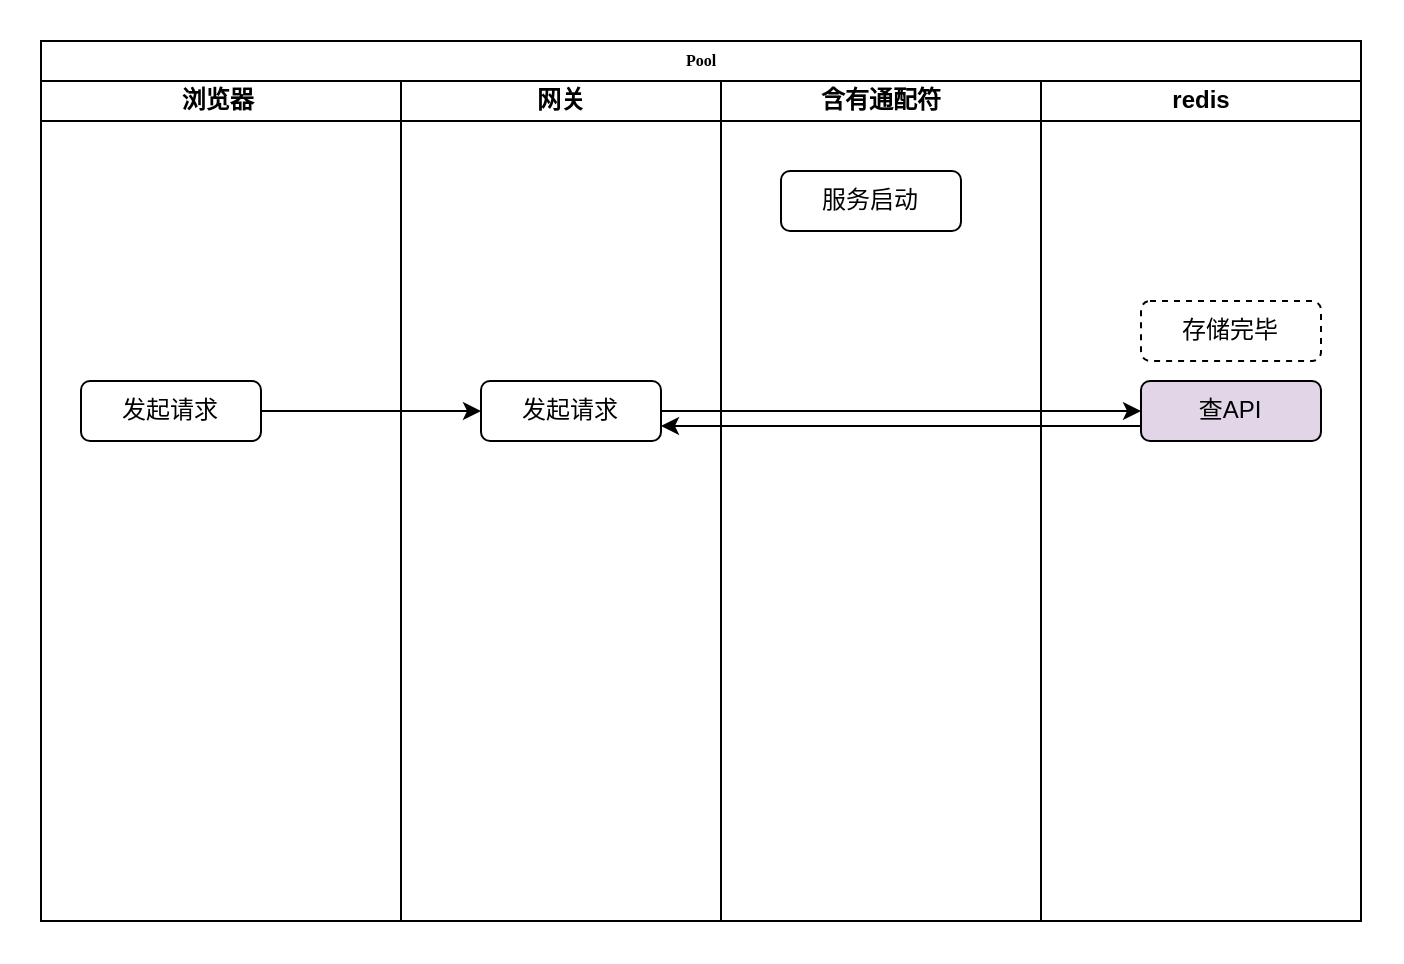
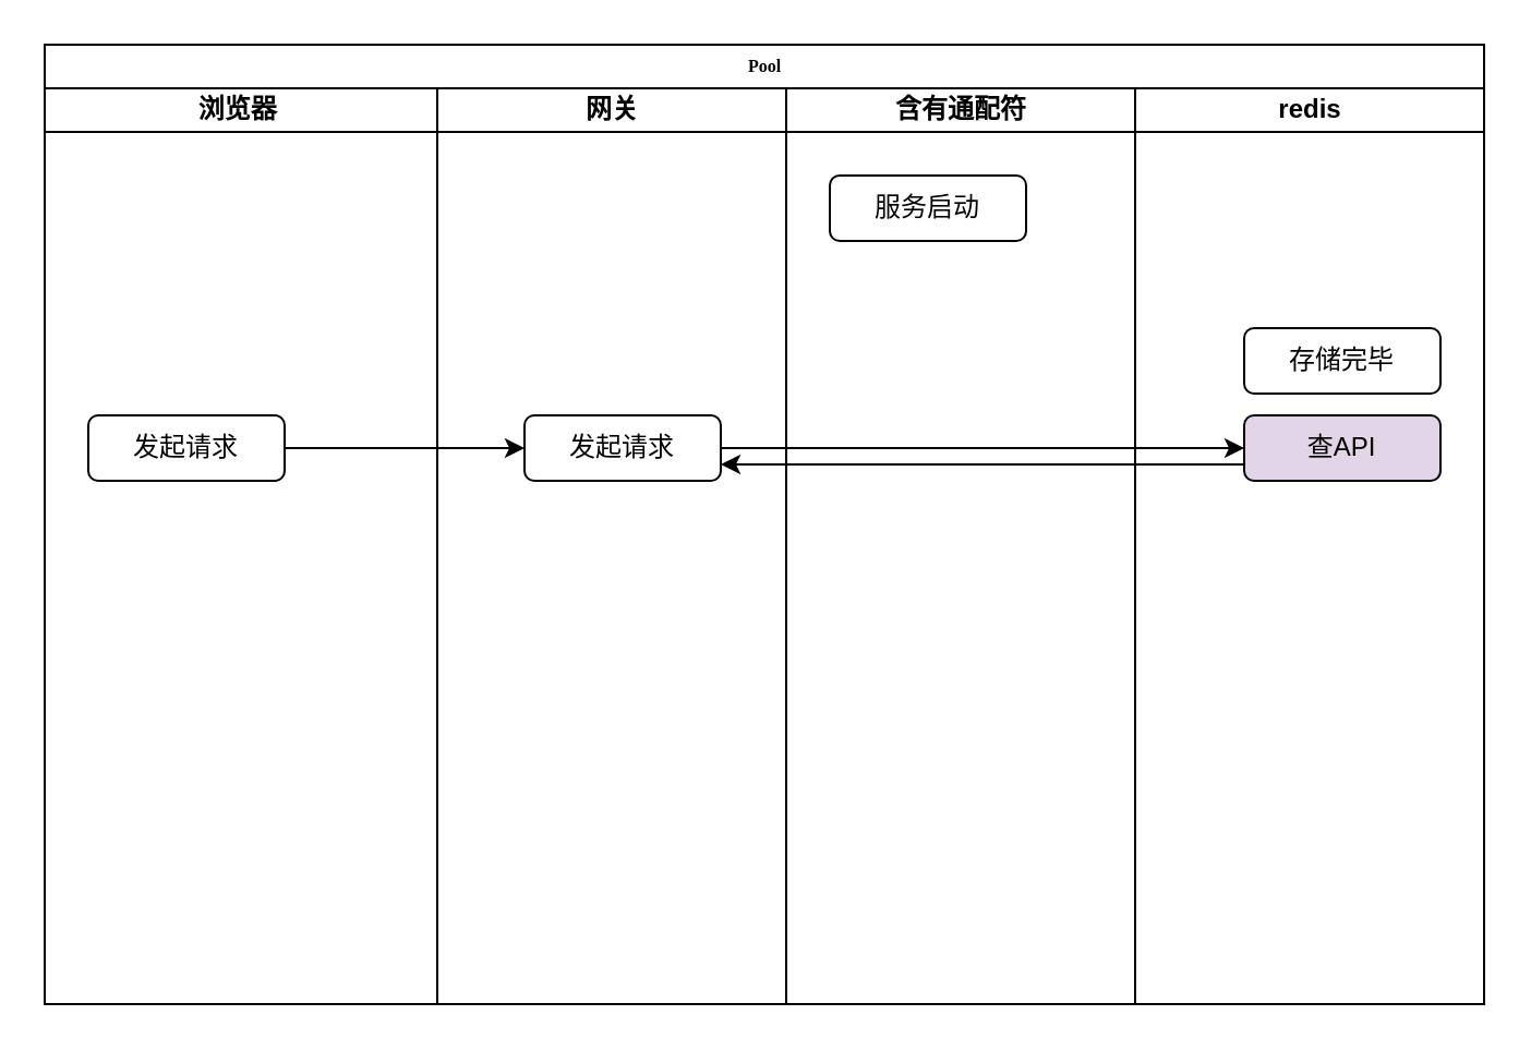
  <mxCell id="0" />
  <mxCell id="1" parent="0" />
  <mxCell id="2" value="Pool" style="swimlane;html=1;childLayout=stackLayout;startSize=20;rounded=0;shadow=0;labelBackgroundColor=none;strokeWidth=1;fontFamily=Verdana;fontSize=8;align=center;" parent="1" vertex="1"><mxGeometry x="20" y="20" width="660" height="440" as="geometry" /></mxCell>
  <mxCell id="3" value="浏览器&lt;span style=&quot;white-space: pre;&quot;&gt; &lt;/span&gt;" style="swimlane;html=1;startSize=20;" parent="2" vertex="1"><mxGeometry y="20" width="180" height="420" as="geometry" /></mxCell>
  <mxCell id="4" value="发起请求" style="rounded=1;whiteSpace=wrap;html=1;" vertex="1" parent="3"><mxGeometry x="20" y="150" width="90" height="30" as="geometry" /></mxCell>
  <mxCell id="5" value="网关" style="swimlane;html=1;startSize=20;" parent="2" vertex="1"><mxGeometry x="180" y="20" width="160" height="420" as="geometry" /></mxCell>
  <mxCell id="6" value="发起请求" style="rounded=1;whiteSpace=wrap;html=1;" vertex="1" parent="5"><mxGeometry x="40" y="150" width="90" height="30" as="geometry" /></mxCell>
  <mxCell id="7" value="含有通配符" style="swimlane;html=1;startSize=20;" parent="2" vertex="1"><mxGeometry x="340" y="20" width="160" height="420" as="geometry" /></mxCell>
- <mxCell id="8" value="服务启动" style="rounded=1;whiteSpace=wrap;html=1;" vertex="1" parent="7"><mxGeometry x="30" y="45" width="90" height="30" as="geometry" /></mxCell>
+ <mxCell id="8" value="服务启动" style="rounded=1;whiteSpace=wrap;html=1;" vertex="1" parent="7"><mxGeometry x="20" y="40" width="90" height="30" as="geometry" /></mxCell>
  <mxCell id="9" value="redis" style="swimlane;html=1;startSize=20;" vertex="1" parent="2"><mxGeometry x="500" y="20" width="160" height="420" as="geometry" /></mxCell>
- <mxCell id="10" value="存储完毕" style="rounded=1;whiteSpace=wrap;html=1;dashed=1;" vertex="1" parent="9"><mxGeometry x="50" y="110" width="90" height="30" as="geometry" /></mxCell>
+ <mxCell id="10" value="存储完毕" style="rounded=1;whiteSpace=wrap;html=1;" vertex="1" parent="9"><mxGeometry x="50" y="110" width="90" height="30" as="geometry" /></mxCell>
  <mxCell id="11" value="查API" style="rounded=1;whiteSpace=wrap;html=1;fillColor=#e1d5e7;" vertex="1" parent="9"><mxGeometry x="50" y="150" width="90" height="30" as="geometry" /></mxCell>
  <mxCell id="12" value="" style="edgeStyle=orthogonalEdgeStyle;rounded=0;orthogonalLoop=1;jettySize=auto;html=1;" edge="1" parent="2" source="4" target="6"><mxGeometry relative="1" as="geometry" /></mxCell>
  <mxCell id="13" value="" style="edgeStyle=orthogonalEdgeStyle;rounded=0;orthogonalLoop=1;jettySize=auto;html=1;" edge="1" parent="2" source="6" target="11"><mxGeometry relative="1" as="geometry" /></mxCell>
  <mxCell id="14" style="edgeStyle=orthogonalEdgeStyle;rounded=0;orthogonalLoop=1;jettySize=auto;html=1;exitX=0;exitY=0.75;exitDx=0;exitDy=0;entryX=1;entryY=0.75;entryDx=0;entryDy=0;" edge="1" parent="2" source="11" target="6"><mxGeometry relative="1" as="geometry" /></mxCell>
